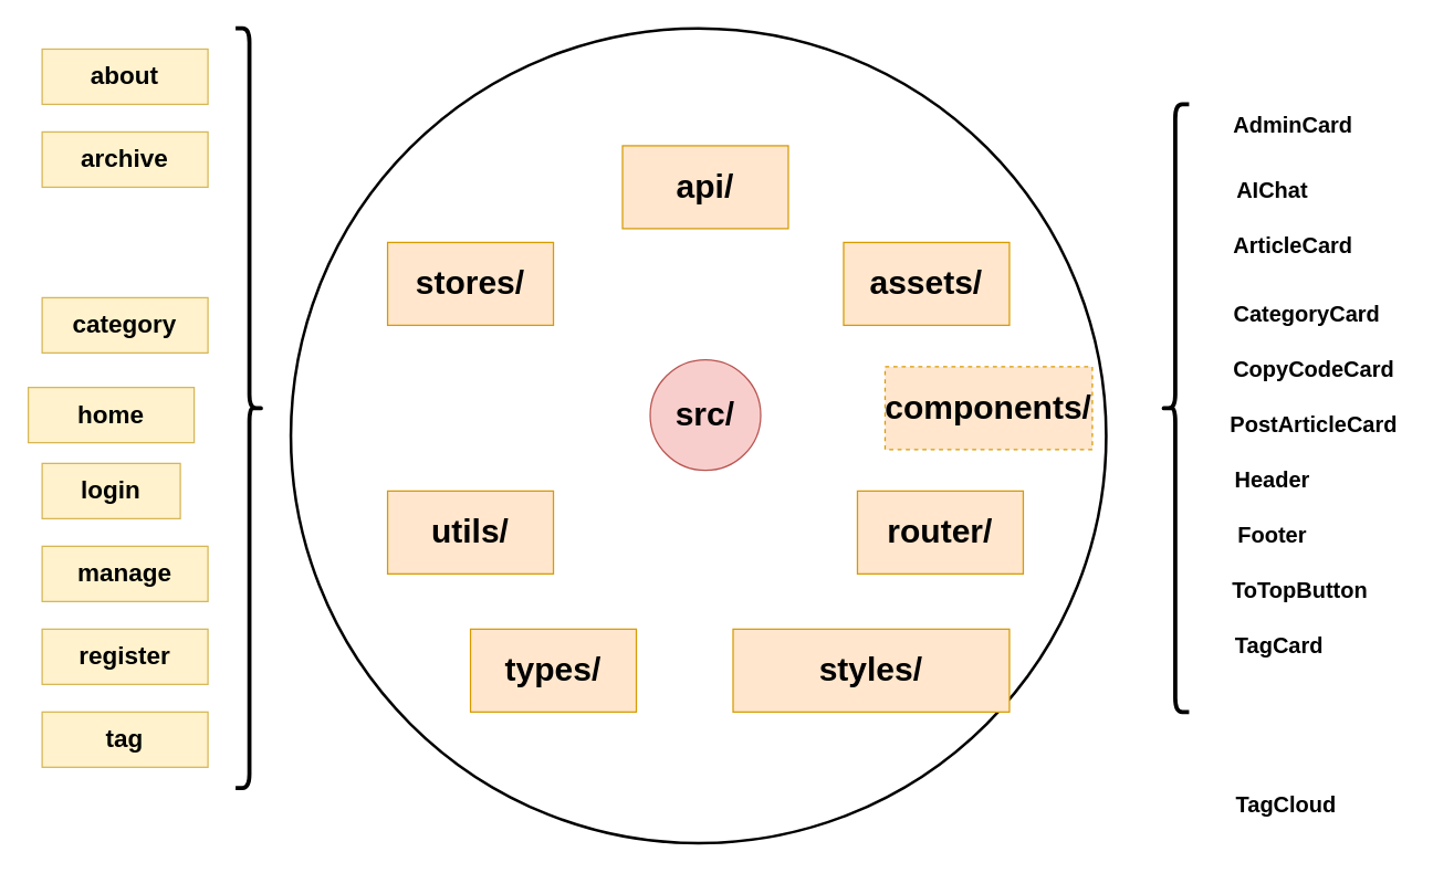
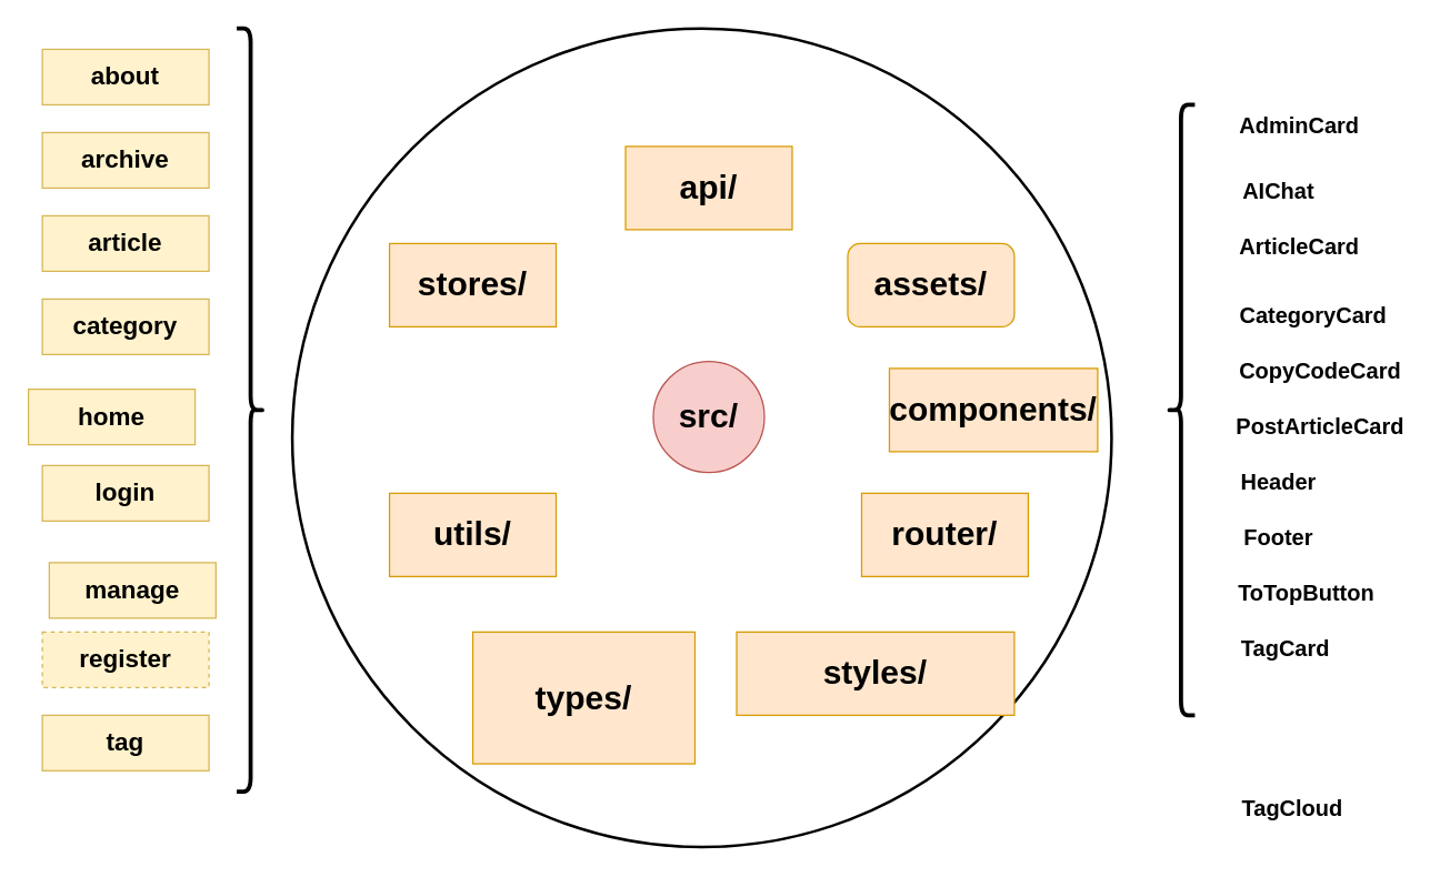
  <mxCell id="0" />
  <mxCell id="1" parent="0" />
  <mxCell id="2" value="" style="ellipse;whiteSpace=wrap;html=1;aspect=fixed;fontSize=24;strokeWidth=2;" vertex="1" parent="1"><mxGeometry x="210" y="20" width="590" height="590" as="geometry" /></mxCell>
  <mxCell id="3" value="src/" style="ellipse;whiteSpace=wrap;html=1;aspect=fixed;fontSize=24;fontStyle=1;fillColor=#f8cecc;strokeColor=#b85450;" vertex="1" parent="1"><mxGeometry x="470" y="260" width="80" height="80" as="geometry" /></mxCell>
  <mxCell id="4" value="api/" style="rounded=0;whiteSpace=wrap;html=1;fontSize=24;fontStyle=1;fillColor=#ffe6cc;strokeColor=#d79b00;" vertex="1" parent="1"><mxGeometry x="450" y="105" width="120" height="60" as="geometry" /></mxCell>
  <mxCell id="5" value="stores/" style="rounded=0;whiteSpace=wrap;html=1;fontSize=24;fontStyle=1;fillColor=#ffe6cc;strokeColor=#d79b00;" vertex="1" parent="1"><mxGeometry x="280" y="175" width="120" height="60" as="geometry" /></mxCell>
  <mxCell id="6" value="utils/" style="rounded=0;whiteSpace=wrap;html=1;fontSize=24;fontStyle=1;fillColor=#ffe6cc;strokeColor=#d79b00;" vertex="1" parent="1"><mxGeometry x="280" y="355" width="120" height="60" as="geometry" /></mxCell>
- <mxCell id="7" value="assets/" style="rounded=0;whiteSpace=wrap;html=1;fontSize=24;fontStyle=1;fillColor=#ffe6cc;strokeColor=#d79b00;" vertex="1" parent="1"><mxGeometry x="610" y="175" width="120" height="60" as="geometry" /></mxCell>
- <mxCell id="8" value="components/" style="rounded=0;whiteSpace=wrap;html=1;fontSize=24;fontStyle=1;fillColor=#ffe6cc;strokeColor=#d79b00;dashed=1;" vertex="1" parent="1"><mxGeometry x="640" y="265" width="150" height="60" as="geometry" /></mxCell>
+ <mxCell id="7" value="assets/" style="whiteSpace=wrap;html=1;fontSize=24;fontStyle=1;fillColor=#ffe6cc;strokeColor=#d79b00;rounded=1;" vertex="1" parent="1"><mxGeometry x="610" y="175" width="120" height="60" as="geometry" /></mxCell>
+ <mxCell id="8" value="components/" style="rounded=0;whiteSpace=wrap;html=1;fontSize=24;fontStyle=1;fillColor=#ffe6cc;strokeColor=#d79b00;" vertex="1" parent="1"><mxGeometry x="640" y="265" width="150" height="60" as="geometry" /></mxCell>
  <mxCell id="9" value="router/" style="rounded=0;whiteSpace=wrap;html=1;fontSize=24;fontStyle=1;fillColor=#ffe6cc;strokeColor=#d79b00;" vertex="1" parent="1"><mxGeometry x="620" y="355" width="120" height="60" as="geometry" /></mxCell>
- <mxCell id="10" value="types/" style="rounded=0;whiteSpace=wrap;html=1;fontSize=24;fontStyle=1;fillColor=#ffe6cc;strokeColor=#d79b00;" vertex="1" parent="1"><mxGeometry x="340" y="455" width="120" height="60" as="geometry" /></mxCell>
+ <mxCell id="10" value="types/" style="rounded=0;whiteSpace=wrap;html=1;fontSize=24;fontStyle=1;fillColor=#ffe6cc;strokeColor=#d79b00;" vertex="1" parent="1"><mxGeometry x="340" y="455" width="160" height="95" as="geometry" /></mxCell>
  <mxCell id="11" value="styles/" style="rounded=0;whiteSpace=wrap;html=1;fontSize=24;fontStyle=1;fillColor=#ffe6cc;strokeColor=#d79b00;" vertex="1" parent="1"><mxGeometry x="530" y="455" width="200" height="60" as="geometry" /></mxCell>
  <mxCell id="12" value="" style="shape=curlyBracket;whiteSpace=wrap;html=1;rounded=1;flipH=1;labelPosition=right;verticalLabelPosition=middle;align=left;verticalAlign=middle;strokeWidth=3;" vertex="1" parent="1"><mxGeometry x="170" y="20" width="20" height="550" as="geometry" /></mxCell>
  <mxCell id="13" value="about" style="rounded=0;whiteSpace=wrap;html=1;fontSize=18;fontStyle=1;fillColor=#fff2cc;strokeColor=#d6b656;" vertex="1" parent="1"><mxGeometry x="30" y="35" width="120" height="40" as="geometry" /></mxCell>
  <mxCell id="14" value="archive" style="rounded=0;whiteSpace=wrap;html=1;fontSize=18;fontStyle=1;fillColor=#fff2cc;strokeColor=#d6b656;" vertex="1" parent="1"><mxGeometry x="30" y="95" width="120" height="40" as="geometry" /></mxCell>
+ <mxCell id="15" value="article" style="rounded=0;whiteSpace=wrap;html=1;fontSize=18;fontStyle=1;fillColor=#fff2cc;strokeColor=#d6b656;" vertex="1" parent="1"><mxGeometry x="30" y="155" width="120" height="40" as="geometry" /></mxCell>
  <mxCell id="16" value="category" style="rounded=0;whiteSpace=wrap;html=1;fontSize=18;fontStyle=1;fillColor=#fff2cc;strokeColor=#d6b656;" vertex="1" parent="1"><mxGeometry x="30" y="215" width="120" height="40" as="geometry" /></mxCell>
  <mxCell id="17" value="home" style="rounded=0;whiteSpace=wrap;html=1;fontSize=18;fontStyle=1;fillColor=#fff2cc;strokeColor=#d6b656;" vertex="1" parent="1"><mxGeometry x="20" y="280" width="120" height="40" as="geometry" /></mxCell>
- <mxCell id="18" value="login" style="rounded=0;whiteSpace=wrap;html=1;fontSize=18;fontStyle=1;fillColor=#fff2cc;strokeColor=#d6b656;" vertex="1" parent="1"><mxGeometry x="30" y="335" width="100" height="40" as="geometry" /></mxCell>
- <mxCell id="19" value="manage" style="rounded=0;whiteSpace=wrap;html=1;fontSize=18;fontStyle=1;fillColor=#fff2cc;strokeColor=#d6b656;" vertex="1" parent="1"><mxGeometry x="30" y="395" width="120" height="40" as="geometry" /></mxCell>
- <mxCell id="20" value="register" style="rounded=0;whiteSpace=wrap;html=1;fontSize=18;fontStyle=1;fillColor=#fff2cc;strokeColor=#d6b656;" vertex="1" parent="1"><mxGeometry x="30" y="455" width="120" height="40" as="geometry" /></mxCell>
+ <mxCell id="18" value="login" style="rounded=0;whiteSpace=wrap;html=1;fontSize=18;fontStyle=1;fillColor=#fff2cc;strokeColor=#d6b656;" vertex="1" parent="1"><mxGeometry x="30" y="335" width="120" height="40" as="geometry" /></mxCell>
+ <mxCell id="19" value="manage" style="rounded=0;whiteSpace=wrap;html=1;fontSize=18;fontStyle=1;fillColor=#fff2cc;strokeColor=#d6b656;" vertex="1" parent="1"><mxGeometry x="35" y="405" width="120" height="40" as="geometry" /></mxCell>
+ <mxCell id="20" value="register" style="rounded=0;whiteSpace=wrap;html=1;fontSize=18;fontStyle=1;fillColor=#fff2cc;strokeColor=#d6b656;dashed=1;" vertex="1" parent="1"><mxGeometry x="30" y="455" width="120" height="40" as="geometry" /></mxCell>
  <mxCell id="21" value="tag" style="rounded=0;whiteSpace=wrap;html=1;fontSize=18;fontStyle=1;fillColor=#fff2cc;strokeColor=#d6b656;" vertex="1" parent="1"><mxGeometry x="30" y="515" width="120" height="40" as="geometry" /></mxCell>
  <mxCell id="22" value="AdminCard" style="text;html=1;align=center;verticalAlign=middle;resizable=0;points=[];autosize=1;strokeColor=none;fillColor=none;fontSize=16;fontStyle=1" vertex="1" parent="1"><mxGeometry x="885" y="75" width="100" height="30" as="geometry" /></mxCell>
  <mxCell id="23" value="AIChat" style="text;html=1;align=center;verticalAlign=middle;resizable=0;points=[];autosize=1;strokeColor=none;fillColor=none;fontSize=16;fontStyle=1" vertex="1" parent="1"><mxGeometry x="885" y="121.5" width="70" height="30" as="geometry" /></mxCell>
  <mxCell id="24" value="ArticleCard" style="text;html=1;align=center;verticalAlign=middle;resizable=0;points=[];autosize=1;strokeColor=none;fillColor=none;fontSize=16;fontStyle=1" vertex="1" parent="1"><mxGeometry x="885" y="161.5" width="100" height="30" as="geometry" /></mxCell>
  <mxCell id="25" value="CategoryCard" style="text;html=1;align=center;verticalAlign=middle;resizable=0;points=[];autosize=1;strokeColor=none;fillColor=none;fontSize=16;fontStyle=1" vertex="1" parent="1"><mxGeometry x="885" y="211.5" width="120" height="30" as="geometry" /></mxCell>
  <mxCell id="26" value="CopyCodeCard" style="text;html=1;align=center;verticalAlign=middle;resizable=0;points=[];autosize=1;strokeColor=none;fillColor=none;fontSize=16;fontStyle=1" vertex="1" parent="1"><mxGeometry x="885" y="251.5" width="130" height="30" as="geometry" /></mxCell>
  <mxCell id="27" value="PostArticleCard" style="text;html=1;align=center;verticalAlign=middle;resizable=0;points=[];autosize=1;strokeColor=none;fillColor=none;fontSize=16;fontStyle=1" vertex="1" parent="1"><mxGeometry x="885" y="291.5" width="130" height="30" as="geometry" /></mxCell>
  <mxCell id="28" value="Header" style="text;html=1;align=center;verticalAlign=middle;resizable=0;points=[];autosize=1;strokeColor=none;fillColor=none;fontSize=16;fontStyle=1" vertex="1" parent="1"><mxGeometry x="880" y="331.5" width="80" height="30" as="geometry" /></mxCell>
  <mxCell id="29" value="Footer" style="text;html=1;align=center;verticalAlign=middle;resizable=0;points=[];autosize=1;strokeColor=none;fillColor=none;fontSize=16;fontStyle=1" vertex="1" parent="1"><mxGeometry x="885" y="371.5" width="70" height="30" as="geometry" /></mxCell>
  <mxCell id="30" value="ToTopButton" style="text;html=1;align=center;verticalAlign=middle;resizable=0;points=[];autosize=1;strokeColor=none;fillColor=none;fontSize=16;fontStyle=1" vertex="1" parent="1"><mxGeometry x="885" y="411.5" width="110" height="30" as="geometry" /></mxCell>
  <mxCell id="31" value="TagCard" style="text;html=1;align=center;verticalAlign=middle;resizable=0;points=[];autosize=1;strokeColor=none;fillColor=none;fontSize=16;fontStyle=1" vertex="1" parent="1"><mxGeometry x="885" y="451.5" width="80" height="30" as="geometry" /></mxCell>
  <mxCell id="32" value="TagCloud" style="text;html=1;align=center;verticalAlign=middle;resizable=0;points=[];autosize=1;strokeColor=none;fillColor=none;fontSize=16;fontStyle=1" vertex="1" parent="1"><mxGeometry x="885" y="566.5" width="90" height="30" as="geometry" /></mxCell>
  <mxCell id="33" value="" style="shape=curlyBracket;whiteSpace=wrap;html=1;rounded=1;labelPosition=left;verticalLabelPosition=middle;align=right;verticalAlign=middle;strokeWidth=3;" vertex="1" parent="1"><mxGeometry x="840" y="75" width="20" height="440" as="geometry" /></mxCell>
